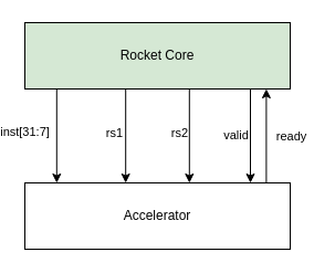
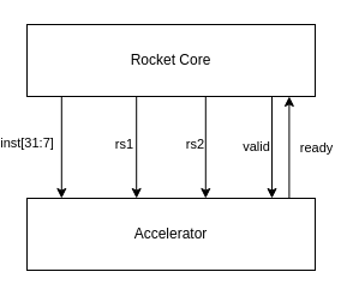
  <mxCell id="0" />
  <mxCell id="1" parent="0" />
  <mxCell id="2" value="Accelerator" style="rounded=0;whiteSpace=wrap;html=1;points=[[0,0,0,0,0],[0,0.25,0,0,0],[0,0.5,0,0,0],[0,0.75,0,0,0],[0,1,0,0,0],[0.12,0,0,0,0],[0.25,0,0,0,0],[0.25,1,0,0,0],[0.38,0,0,0,0],[0.5,0,0,0,0],[0.5,1,0,0,0],[0.62,0,0,0,0],[0.75,0,0,0,0],[0.75,1,0,0,0],[0.85,0,0,0,0],[0.91,0,0,0,0],[1,0,0,0,0],[1,0.25,0,0,0],[1,0.5,0,0,0],[1,0.75,0,0,0],[1,1,0,0,0]];" vertex="1" parent="1"><mxGeometry x="20" y="165" width="240" height="60" as="geometry" /></mxCell>
- <mxCell id="3" value="Rocket Core" style="rounded=0;whiteSpace=wrap;html=1;points=[[0,0,0,0,0],[0,0.25,0,0,0],[0,0.5,0,0,0],[0,0.75,0,0,0],[0,1,0,0,0],[0.12,1,0,0,0],[0.25,0,0,0,0],[0.25,1,0,0,0],[0.38,1,0,0,0],[0.5,0,0,0,0],[0.5,1,0,0,0],[0.62,1,0,0,0],[0.75,0,0,0,0],[0.75,1,0,0,0],[0.85,1,0,0,0],[0.91,1,0,0,0],[1,0,0,0,0],[1,0.25,0,0,0],[1,0.5,0,0,0],[1,0.75,0,0,0],[1,1,0,0,0]];fillColor=#d5e8d4;" vertex="1" parent="1"><mxGeometry x="20" y="20" width="240" height="60" as="geometry" /></mxCell>
+ <mxCell id="3" value="Rocket Core" style="rounded=0;whiteSpace=wrap;html=1;points=[[0,0,0,0,0],[0,0.25,0,0,0],[0,0.5,0,0,0],[0,0.75,0,0,0],[0,1,0,0,0],[0.12,1,0,0,0],[0.25,0,0,0,0],[0.25,1,0,0,0],[0.38,1,0,0,0],[0.5,0,0,0,0],[0.5,1,0,0,0],[0.62,1,0,0,0],[0.75,0,0,0,0],[0.75,1,0,0,0],[0.85,1,0,0,0],[0.91,1,0,0,0],[1,0,0,0,0],[1,0.25,0,0,0],[1,0.5,0,0,0],[1,0.75,0,0,0],[1,1,0,0,0]];" vertex="1" parent="1"><mxGeometry x="20" y="20" width="240" height="60" as="geometry" /></mxCell>
  <mxCell id="4" style="edgeStyle=orthogonalEdgeStyle;rounded=0;orthogonalLoop=1;jettySize=auto;html=1;exitX=0.12;exitY=1;exitDx=0;exitDy=0;exitPerimeter=0;entryX=0.12;entryY=0;entryDx=0;entryDy=0;entryPerimeter=0;" edge="1" parent="1" source="3" target="2"><mxGeometry relative="1" as="geometry" /></mxCell>
  <mxCell id="5" value="inst[31:7]" style="edgeLabel;html=1;align=center;verticalAlign=middle;resizable=0;points=[];" vertex="1" connectable="0" parent="4"><mxGeometry x="-0.1" relative="1" as="geometry"><mxPoint x="-29" as="offset" /></mxGeometry></mxCell>
  <mxCell id="6" style="edgeStyle=orthogonalEdgeStyle;rounded=0;orthogonalLoop=1;jettySize=auto;html=1;exitX=0.38;exitY=1;exitDx=0;exitDy=0;exitPerimeter=0;entryX=0.38;entryY=0;entryDx=0;entryDy=0;entryPerimeter=0;" edge="1" parent="1" source="3" target="2"><mxGeometry relative="1" as="geometry" /></mxCell>
  <mxCell id="7" value="rs1" style="edgeLabel;html=1;align=center;verticalAlign=middle;resizable=0;points=[];" vertex="1" connectable="0" parent="6"><mxGeometry x="-0.09" relative="1" as="geometry"><mxPoint x="-11" as="offset" /></mxGeometry></mxCell>
  <mxCell id="8" style="edgeStyle=orthogonalEdgeStyle;rounded=0;orthogonalLoop=1;jettySize=auto;html=1;exitX=0.62;exitY=1;exitDx=0;exitDy=0;exitPerimeter=0;entryX=0.62;entryY=0;entryDx=0;entryDy=0;entryPerimeter=0;" edge="1" parent="1" source="3" target="2"><mxGeometry relative="1" as="geometry" /></mxCell>
  <mxCell id="9" value="rs2" style="edgeLabel;html=1;align=center;verticalAlign=middle;resizable=0;points=[];" vertex="1" connectable="0" parent="8"><mxGeometry x="-0.09" y="-1" relative="1" as="geometry"><mxPoint x="-8" as="offset" /></mxGeometry></mxCell>
  <mxCell id="10" style="edgeStyle=orthogonalEdgeStyle;rounded=0;orthogonalLoop=1;jettySize=auto;html=1;exitX=0.85;exitY=1;exitDx=0;exitDy=0;exitPerimeter=0;entryX=0.85;entryY=0;entryDx=0;entryDy=0;entryPerimeter=0;" edge="1" parent="1" source="3" target="2"><mxGeometry relative="1" as="geometry" /></mxCell>
  <mxCell id="11" value="valid" style="edgeLabel;html=1;align=center;verticalAlign=middle;resizable=0;points=[];" vertex="1" connectable="0" parent="10"><mxGeometry x="-0.035" relative="1" as="geometry"><mxPoint x="-14" as="offset" /></mxGeometry></mxCell>
  <mxCell id="12" style="edgeStyle=orthogonalEdgeStyle;rounded=0;orthogonalLoop=1;jettySize=auto;html=1;exitX=0.91;exitY=0;exitDx=0;exitDy=0;exitPerimeter=0;entryX=0.91;entryY=1;entryDx=0;entryDy=0;entryPerimeter=0;" edge="1" parent="1" source="2" target="3"><mxGeometry relative="1" as="geometry" /></mxCell>
  <mxCell id="13" value="ready" style="edgeLabel;html=1;align=center;verticalAlign=middle;resizable=0;points=[];" vertex="1" connectable="0" parent="12"><mxGeometry x="0.002" relative="1" as="geometry"><mxPoint x="22" as="offset" /></mxGeometry></mxCell>
